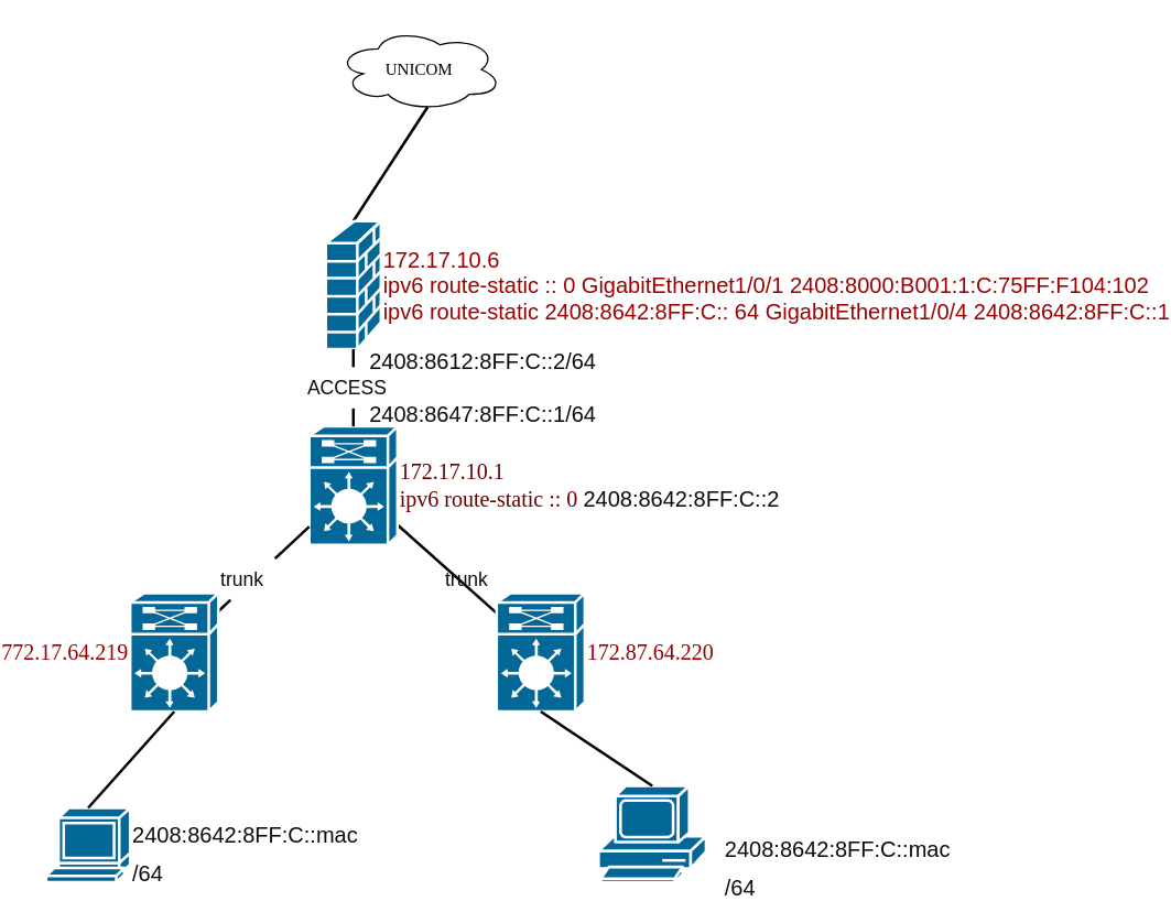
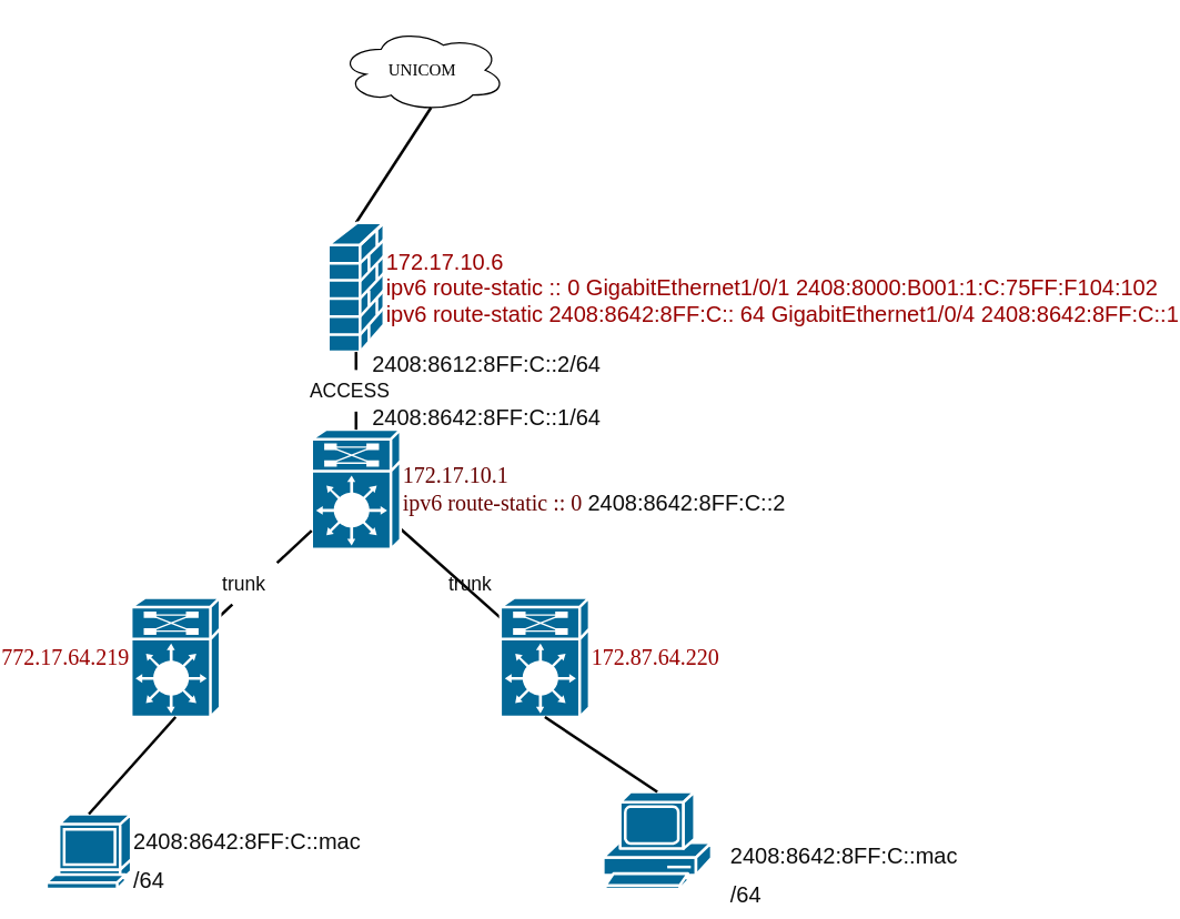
  <mxCell id="0" />
  <mxCell id="1" parent="0" />
  <mxCell id="2" value="UNICOM" style="ellipse;shape=cloud;whiteSpace=wrap;html=1;rounded=0;shadow=0;comic=0;strokeWidth=1;fontFamily=Verdana;fontSize=12;" parent="1" vertex="1"><mxGeometry x="231" y="20" width="120" height="60" as="geometry" /></mxCell>
  <mxCell id="3" style="edgeStyle=none;html=1;labelBackgroundColor=none;startFill=0;endArrow=none;endFill=0;strokeWidth=2;fontFamily=Verdana;fontSize=12;exitX=0.55;exitY=0.95;exitDx=0;exitDy=0;exitPerimeter=0;entryX=0.5;entryY=0;entryDx=0;entryDy=0;entryPerimeter=0;" parent="1" source="2" target="9" edge="1"><mxGeometry relative="1" as="geometry"><mxPoint x="265" y="240" as="sourcePoint" /></mxGeometry></mxCell>
  <mxCell id="4" style="edgeStyle=none;html=1;labelBackgroundColor=none;startFill=0;endArrow=none;endFill=0;strokeWidth=2;fontFamily=Verdana;fontSize=12;" parent="1" source="6" target="8" edge="1"><mxGeometry relative="1" as="geometry" /></mxCell>
  <mxCell id="5" style="edgeStyle=none;html=1;labelBackgroundColor=none;startFill=0;endArrow=none;endFill=0;strokeWidth=2;fontFamily=Verdana;fontSize=12;" parent="1" source="20" target="7" edge="1"><mxGeometry relative="1" as="geometry" /></mxCell>
  <mxCell id="6" value="&lt;font color=&quot;#660000&quot; style=&quot;font-size: 16px&quot;&gt;172.17.10.1&lt;br&gt;ipv6 route-static :: 0&amp;nbsp;&lt;/font&gt;&lt;span style=&quot;color: rgb(13 , 13 , 13) ; font-family: &amp;#34;helvetica&amp;#34; ; font-size: 16px ; text-align: justify ; white-space: pre-wrap&quot;&gt;2408:8642:8FF:C::2&lt;/span&gt;" style="shape=mxgraph.cisco.misc.route_switch_processor;html=1;dashed=0;fillColor=#036897;strokeColor=#ffffff;strokeWidth=2;verticalLabelPosition=middle;verticalAlign=middle;rounded=0;shadow=0;comic=0;fontFamily=Verdana;fontSize=12;labelPosition=right;align=left;fontColor=#000000;" parent="1" vertex="1"><mxGeometry x="211" y="309" width="64" height="86" as="geometry" /></mxCell>
  <mxCell id="7" value="772.17.64.219" style="shape=mxgraph.cisco.misc.route_switch_processor;html=1;dashed=0;fillColor=#036897;strokeColor=#ffffff;strokeWidth=2;verticalLabelPosition=middle;verticalAlign=middle;rounded=0;shadow=0;comic=0;fontFamily=Verdana;fontSize=16;labelPosition=left;align=right;fontColor=#990000;" parent="1" vertex="1"><mxGeometry x="81" y="430" width="64" height="86" as="geometry" /></mxCell>
  <mxCell id="8" value="172.87.64.220" style="shape=mxgraph.cisco.misc.route_switch_processor;html=1;dashed=0;fillColor=#036897;strokeColor=#ffffff;strokeWidth=2;verticalLabelPosition=middle;verticalAlign=middle;rounded=0;shadow=0;comic=0;fontFamily=Verdana;fontSize=16;labelPosition=right;align=left;fontColor=#990000;" parent="1" vertex="1"><mxGeometry x="347" y="430" width="64" height="86" as="geometry" /></mxCell>
  <mxCell id="9" value="172.17.10.6&lt;br style=&quot;font-size: 16px;&quot;&gt;&lt;div style=&quot;font-size: 16px;&quot;&gt;ipv6 route-static :: 0 GigabitEthernet1/0/1 2408:8000:B001:1:C:75FF:F104:102&lt;/div&gt;&lt;div style=&quot;font-size: 16px;&quot;&gt;ipv6 route-static 2408:8642:8FF:C:: 64 GigabitEthernet1/0/4 2408:8642:8FF:C::1&lt;/div&gt;" style="shape=mxgraph.cisco.security.firewall;html=1;pointerEvents=1;dashed=0;fillColor=#036897;strokeColor=#ffffff;strokeWidth=2;verticalLabelPosition=middle;verticalAlign=middle;align=left;outlineConnect=0;labelPosition=right;fontColor=#990000;fontSize=16;" vertex="1" parent="1"><mxGeometry x="223" y="160" width="40" height="93" as="geometry" /></mxCell>
- <mxCell id="10" value="&lt;div style=&quot;white-space: pre-wrap; text-align: justify; line-height: 1.75; font-size: 16px;&quot;&gt;&lt;div style=&quot;line-height: 1.75; font-size: 16px;&quot;&gt;&lt;span style=&quot;color: rgb(13, 13, 13); font-size: 16px;&quot;&gt;2408:8647:8FF:C::1/64&lt;/span&gt;&lt;/div&gt;&lt;/div&gt;" style="text;html=1;resizable=0;points=[];autosize=1;align=left;verticalAlign=top;spacingTop=-4;fontSize=16;" vertex="1" parent="1"><mxGeometry x="253" y="284" width="160" height="30" as="geometry" /></mxCell>
+ <mxCell id="10" value="&lt;div style=&quot;white-space: pre-wrap; text-align: justify; line-height: 1.75; font-size: 16px;&quot;&gt;&lt;div style=&quot;line-height: 1.75; font-size: 16px;&quot;&gt;&lt;span style=&quot;color: rgb(13, 13, 13); font-size: 16px;&quot;&gt;2408:8642:8FF:C::1/64&lt;/span&gt;&lt;/div&gt;&lt;/div&gt;" style="text;html=1;resizable=0;points=[];autosize=1;align=left;verticalAlign=top;spacingTop=-4;fontSize=16;" vertex="1" parent="1"><mxGeometry x="253" y="284" width="160" height="30" as="geometry" /></mxCell>
  <mxCell id="11" value="&lt;div style=&quot;white-space: pre-wrap; text-align: justify; line-height: 1.75; font-size: 16px;&quot;&gt;&lt;div style=&quot;line-height: 1.75; font-size: 16px;&quot;&gt;&lt;span style=&quot;color: rgb(13, 13, 13); font-size: 16px;&quot;&gt;2408:8612:8FF:C::2/64&lt;/span&gt;&lt;/div&gt;&lt;/div&gt;" style="text;html=1;resizable=0;points=[];autosize=1;align=left;verticalAlign=top;spacingTop=-4;fontSize=16;" vertex="1" parent="1"><mxGeometry x="253" y="246" width="160" height="30" as="geometry" /></mxCell>
  <mxCell id="12" style="edgeStyle=none;html=1;labelBackgroundColor=none;startFill=0;endArrow=none;endFill=0;strokeWidth=2;fontFamily=Verdana;fontSize=12;exitX=0.5;exitY=1;exitDx=0;exitDy=0;exitPerimeter=0;entryX=0.5;entryY=0;entryDx=0;entryDy=0;entryPerimeter=0;" edge="1" parent="1" source="22" target="6"><mxGeometry relative="1" as="geometry"><mxPoint x="621" y="340" as="sourcePoint" /><mxPoint x="687" y="423.769" as="targetPoint" /></mxGeometry></mxCell>
  <mxCell id="13" value="" style="shape=mxgraph.cisco.computers_and_peripherals.terminal;html=1;pointerEvents=1;dashed=0;fillColor=#036897;strokeColor=#ffffff;strokeWidth=2;verticalLabelPosition=bottom;verticalAlign=top;align=center;outlineConnect=0;" vertex="1" parent="1"><mxGeometry x="20" y="586" width="61" height="54" as="geometry" /></mxCell>
  <mxCell id="14" value="" style="shape=mxgraph.cisco.computers_and_peripherals.pc;html=1;pointerEvents=1;dashed=0;fillColor=#036897;strokeColor=#ffffff;strokeWidth=2;verticalLabelPosition=bottom;verticalAlign=top;align=center;outlineConnect=0;" vertex="1" parent="1"><mxGeometry x="421" y="570" width="78" height="70" as="geometry" /></mxCell>
  <mxCell id="15" style="edgeStyle=none;html=1;labelBackgroundColor=none;startFill=0;endArrow=none;endFill=0;strokeWidth=2;fontFamily=Verdana;fontSize=12;entryX=0.5;entryY=0;entryDx=0;entryDy=0;entryPerimeter=0;exitX=0.5;exitY=1;exitDx=0;exitDy=0;exitPerimeter=0;" edge="1" parent="1" source="7" target="13"><mxGeometry relative="1" as="geometry"><mxPoint x="-29" y="440" as="sourcePoint" /><mxPoint x="-95" y="501.431" as="targetPoint" /></mxGeometry></mxCell>
  <mxCell id="16" style="edgeStyle=none;html=1;labelBackgroundColor=none;startFill=0;endArrow=none;endFill=0;strokeWidth=2;fontFamily=Verdana;fontSize=12;exitX=0.5;exitY=1;exitDx=0;exitDy=0;exitPerimeter=0;entryX=0.5;entryY=0;entryDx=0;entryDy=0;entryPerimeter=0;" edge="1" parent="1" source="8" target="14"><mxGeometry relative="1" as="geometry"><mxPoint x="301" y="530" as="sourcePoint" /><mxPoint x="235" y="591.431" as="targetPoint" /></mxGeometry></mxCell>
  <mxCell id="17" value="&lt;div style=&quot;white-space: pre-wrap; text-align: justify; line-height: 1.75; font-size: 16px;&quot;&gt;&lt;div style=&quot;line-height: 1.75; font-size: 16px;&quot;&gt;&lt;span style=&quot;color: rgb(13, 13, 13); font-size: 16px;&quot;&gt;2408:8642:8FF:C::mac /64&lt;/span&gt;&lt;/div&gt;&lt;/div&gt;" style="text;html=1;resizable=0;points=[];autosize=1;align=left;verticalAlign=top;spacingTop=-4;fontSize=16;" vertex="1" parent="1"><mxGeometry x="81" y="590" width="180" height="30" as="geometry" /></mxCell>
  <mxCell id="18" value="&lt;div style=&quot;white-space: pre-wrap; text-align: justify; line-height: 1.75; font-size: 16px;&quot;&gt;&lt;div style=&quot;line-height: 1.75; font-size: 16px;&quot;&gt;&lt;span style=&quot;color: rgb(13, 13, 13); font-size: 16px;&quot;&gt;2408:8642:8FF:C::mac /64&lt;/span&gt;&lt;/div&gt;&lt;/div&gt;" style="text;html=1;resizable=0;points=[];autosize=1;align=left;verticalAlign=top;spacingTop=-4;fontSize=16;" vertex="1" parent="1"><mxGeometry x="511" y="600" width="180" height="30" as="geometry" /></mxCell>
  <mxCell id="19" value="&lt;div style=&quot;white-space: pre-wrap ; text-align: justify ; line-height: 1.75 ; font-size: 14px&quot;&gt;&lt;div style=&quot;line-height: 1.75&quot;&gt;&lt;span style=&quot;color: rgb(13 , 13 , 13)&quot;&gt;trunk&lt;/span&gt;&lt;/div&gt;&lt;/div&gt;" style="text;html=1;resizable=0;points=[];autosize=1;align=left;verticalAlign=top;spacingTop=-4;" vertex="1" parent="1"><mxGeometry x="308" y="405" width="50" height="30" as="geometry" /></mxCell>
  <mxCell id="20" value="&lt;div style=&quot;white-space: pre-wrap ; text-align: justify ; line-height: 1.75 ; font-size: 14px&quot;&gt;&lt;div style=&quot;line-height: 1.75&quot;&gt;&lt;span style=&quot;color: rgb(13 , 13 , 13)&quot;&gt;trunk&lt;/span&gt;&lt;/div&gt;&lt;/div&gt;" style="text;html=1;resizable=0;points=[];autosize=1;align=left;verticalAlign=top;spacingTop=-4;" vertex="1" parent="1"><mxGeometry x="145" y="405" width="50" height="30" as="geometry" /></mxCell>
  <mxCell id="21" style="edgeStyle=none;html=1;labelBackgroundColor=none;startFill=0;endArrow=none;endFill=0;strokeWidth=2;fontFamily=Verdana;fontSize=12;" edge="1" parent="1" source="6" target="20"><mxGeometry relative="1" as="geometry"><mxPoint x="211" y="381.785" as="sourcePoint" /><mxPoint x="145" y="443.215" as="targetPoint" /></mxGeometry></mxCell>
  <mxCell id="22" value="&lt;div style=&quot;white-space: pre-wrap ; text-align: justify ; line-height: 1.75 ; font-size: 14px&quot;&gt;&lt;div style=&quot;line-height: 1.75&quot;&gt;&lt;span style=&quot;color: rgb(13 , 13 , 13)&quot;&gt;ACCESS&lt;/span&gt;&lt;/div&gt;&lt;/div&gt;" style="text;html=1;resizable=0;points=[];autosize=1;align=left;verticalAlign=top;spacingTop=-4;" vertex="1" parent="1"><mxGeometry x="208" y="266" width="70" height="30" as="geometry" /></mxCell>
  <mxCell id="23" style="edgeStyle=none;html=1;labelBackgroundColor=none;startFill=0;endArrow=none;endFill=0;strokeWidth=2;fontFamily=Verdana;fontSize=12;exitX=0.5;exitY=1;exitDx=0;exitDy=0;exitPerimeter=0;entryX=0.5;entryY=0;entryDx=0;entryDy=0;entryPerimeter=0;" edge="1" parent="1" source="9" target="22"><mxGeometry relative="1" as="geometry"><mxPoint x="243" y="253" as="sourcePoint" /><mxPoint x="243" y="309" as="targetPoint" /></mxGeometry></mxCell>
